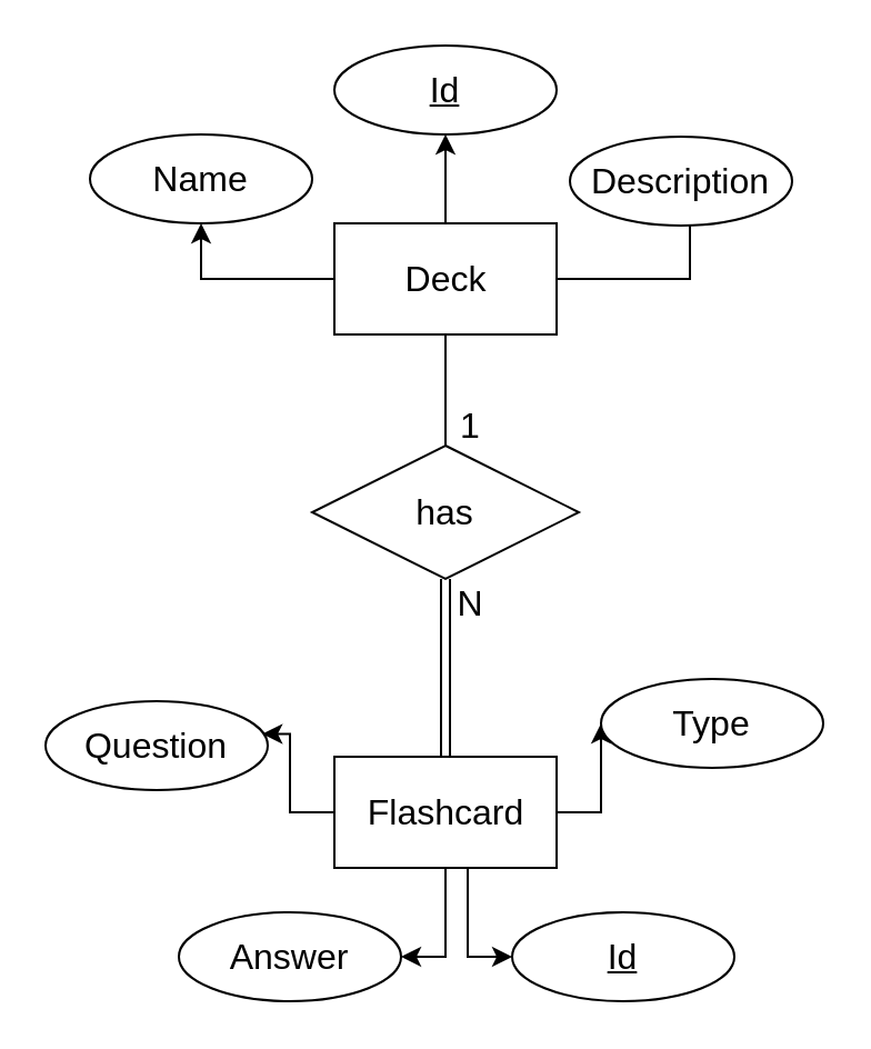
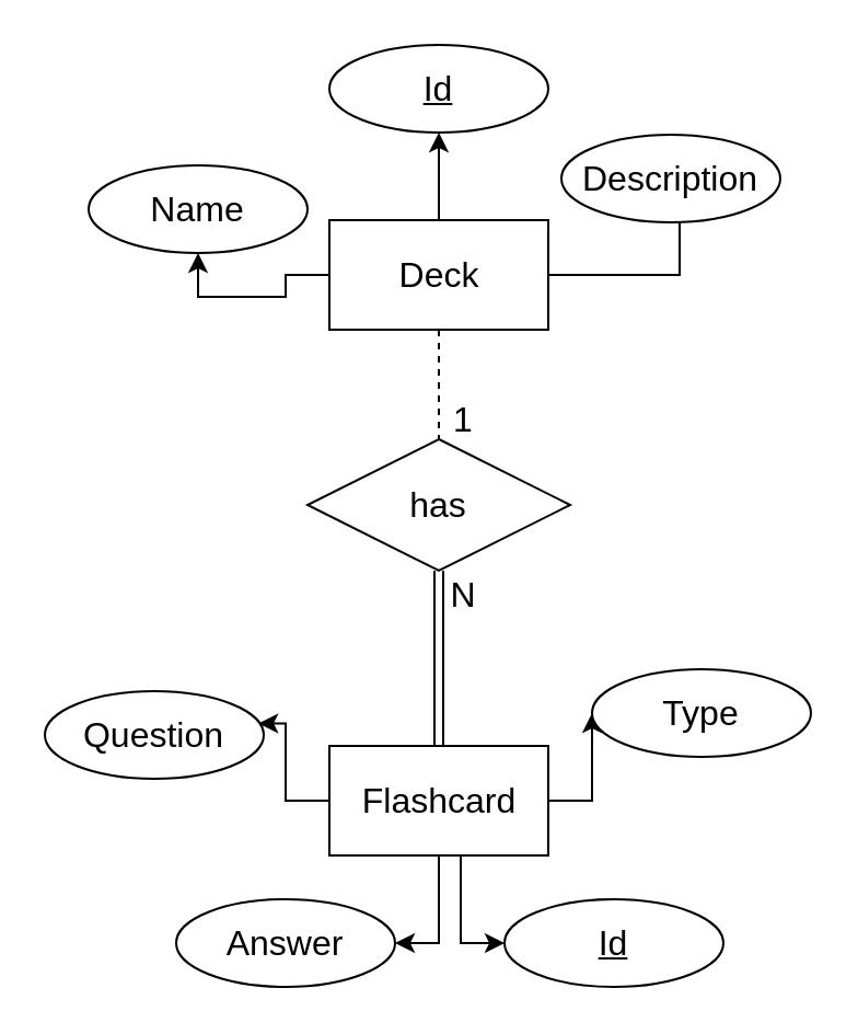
  <mxCell id="0" />
  <mxCell id="1" parent="0" />
- <mxCell id="2" style="edgeStyle=orthogonalEdgeStyle;rounded=0;orthogonalLoop=1;jettySize=auto;html=1;exitX=0.5;exitY=1;exitDx=0;exitDy=0;entryX=0.5;entryY=0;entryDx=0;entryDy=0;fontSize=16;strokeColor=default;endArrow=none;endFill=0;" edge="1" parent="1" source="7" target="15"><mxGeometry relative="1" as="geometry" /></mxCell>
+ <mxCell id="2" style="edgeStyle=orthogonalEdgeStyle;rounded=0;orthogonalLoop=1;jettySize=auto;html=1;exitX=0.5;exitY=1;exitDx=0;exitDy=0;entryX=0.5;entryY=0;entryDx=0;entryDy=0;fontSize=16;strokeColor=default;endArrow=none;endFill=0;dashed=1;" edge="1" parent="1" source="7" target="15"><mxGeometry relative="1" as="geometry" /></mxCell>
  <mxCell id="3" value="1" style="edgeLabel;html=1;align=center;verticalAlign=middle;resizable=0;points=[];fontSize=16;" vertex="1" connectable="0" parent="2"><mxGeometry x="0.368" y="1" relative="1" as="geometry"><mxPoint x="9" y="6" as="offset" /></mxGeometry></mxCell>
  <mxCell id="4" style="edgeStyle=orthogonalEdgeStyle;rounded=0;orthogonalLoop=1;jettySize=auto;html=1;entryX=0.5;entryY=1;entryDx=0;entryDy=0;strokeColor=default;fontSize=16;endArrow=classic;endFill=1;" edge="1" parent="1" source="7" target="16"><mxGeometry relative="1" as="geometry" /></mxCell>
  <mxCell id="5" style="edgeStyle=orthogonalEdgeStyle;rounded=0;orthogonalLoop=1;jettySize=auto;html=1;strokeColor=default;fontSize=16;endArrow=none;endFill=1;" edge="1" parent="1" source="7" target="17"><mxGeometry relative="1" as="geometry"><Array as="points"><mxPoint x="310" y="125" /></Array></mxGeometry></mxCell>
  <mxCell id="6" style="edgeStyle=orthogonalEdgeStyle;rounded=0;orthogonalLoop=1;jettySize=auto;html=1;entryX=0.5;entryY=1;entryDx=0;entryDy=0;strokeColor=default;fontSize=16;endArrow=classic;endFill=1;" edge="1" parent="1" source="7" target="18"><mxGeometry relative="1" as="geometry" /></mxCell>
  <mxCell id="7" value="&lt;font style=&quot;font-size: 16px;&quot;&gt;Deck&lt;/font&gt;" style="html=1;dashed=0;whitespace=wrap;" vertex="1" parent="1"><mxGeometry x="150" y="100" width="100" height="50" as="geometry" /></mxCell>
  <mxCell id="8" style="edgeStyle=orthogonalEdgeStyle;rounded=0;orthogonalLoop=1;jettySize=auto;html=1;exitX=0.75;exitY=1;exitDx=0;exitDy=0;entryX=0;entryY=0.5;entryDx=0;entryDy=0;strokeColor=default;fontSize=16;endArrow=classic;endFill=1;" edge="1" parent="1" source="12" target="20"><mxGeometry relative="1" as="geometry"><Array as="points"><mxPoint x="210" y="390" /><mxPoint x="210" y="430" /></Array></mxGeometry></mxCell>
  <mxCell id="9" style="edgeStyle=orthogonalEdgeStyle;rounded=0;orthogonalLoop=1;jettySize=auto;html=1;exitX=0.5;exitY=1;exitDx=0;exitDy=0;entryX=1;entryY=0.5;entryDx=0;entryDy=0;strokeColor=default;fontSize=16;endArrow=classic;endFill=1;" edge="1" parent="1" source="12" target="21"><mxGeometry relative="1" as="geometry"><Array as="points"><mxPoint x="200" y="430" /></Array></mxGeometry></mxCell>
  <mxCell id="10" style="edgeStyle=orthogonalEdgeStyle;rounded=0;orthogonalLoop=1;jettySize=auto;html=1;entryX=0.976;entryY=0.368;entryDx=0;entryDy=0;entryPerimeter=0;strokeColor=default;fontSize=16;endArrow=classic;endFill=1;" edge="1" parent="1" source="12" target="22"><mxGeometry relative="1" as="geometry" /></mxCell>
  <mxCell id="11" style="edgeStyle=orthogonalEdgeStyle;rounded=0;orthogonalLoop=1;jettySize=auto;html=1;entryX=0;entryY=0.5;entryDx=0;entryDy=0;strokeColor=default;fontSize=16;endArrow=classic;endFill=1;" edge="1" parent="1" source="12" target="19"><mxGeometry relative="1" as="geometry" /></mxCell>
  <mxCell id="12" value="&lt;font style=&quot;font-size: 16px;&quot;&gt;Flashcard&lt;/font&gt;" style="html=1;dashed=0;whitespace=wrap;" vertex="1" parent="1"><mxGeometry x="150" y="340" width="100" height="50" as="geometry" /></mxCell>
  <mxCell id="13" style="edgeStyle=orthogonalEdgeStyle;rounded=0;orthogonalLoop=1;jettySize=auto;html=1;strokeColor=default;fontSize=16;endArrow=none;endFill=0;shape=link;" edge="1" parent="1" source="15" target="12"><mxGeometry relative="1" as="geometry" /></mxCell>
  <mxCell id="14" value="N" style="edgeLabel;html=1;align=center;verticalAlign=middle;resizable=0;points=[];fontSize=16;" vertex="1" connectable="0" parent="13"><mxGeometry x="-0.889" relative="1" as="geometry"><mxPoint x="10" y="6" as="offset" /></mxGeometry></mxCell>
  <mxCell id="15" value="has" style="shape=rhombus;perimeter=rhombusPerimeter;whiteSpace=wrap;html=1;align=center;fontSize=16;" vertex="1" parent="1"><mxGeometry x="140" y="200" width="120" height="60" as="geometry" /></mxCell>
  <mxCell id="16" value="&lt;u&gt;Id&lt;/u&gt;" style="ellipse;whiteSpace=wrap;html=1;align=center;fontSize=16;" vertex="1" parent="1"><mxGeometry x="150" y="20" width="100" height="40" as="geometry" /></mxCell>
  <mxCell id="17" value="Description" style="ellipse;whiteSpace=wrap;html=1;align=center;fontSize=16;" vertex="1" parent="1"><mxGeometry x="256" y="61" width="100" height="40" as="geometry" /></mxCell>
- <mxCell id="18" value="Name" style="ellipse;whiteSpace=wrap;html=1;align=center;fontSize=16;" vertex="1" parent="1"><mxGeometry x="40" y="60" width="100" height="40" as="geometry" /></mxCell>
+ <mxCell id="18" value="Name" style="ellipse;whiteSpace=wrap;html=1;align=center;fontSize=16;" vertex="1" parent="1"><mxGeometry x="40" y="75" width="100" height="40" as="geometry" /></mxCell>
  <mxCell id="19" value="Type" style="ellipse;whiteSpace=wrap;html=1;align=center;fontSize=16;" vertex="1" parent="1"><mxGeometry x="270" y="305" width="100" height="40" as="geometry" /></mxCell>
  <mxCell id="20" value="&lt;u&gt;Id&lt;/u&gt;" style="ellipse;whiteSpace=wrap;html=1;align=center;fontSize=16;" vertex="1" parent="1"><mxGeometry x="230" y="410" width="100" height="40" as="geometry" /></mxCell>
  <mxCell id="21" value="Answer" style="ellipse;whiteSpace=wrap;html=1;align=center;fontSize=16;" vertex="1" parent="1"><mxGeometry x="80" y="410" width="100" height="40" as="geometry" /></mxCell>
  <mxCell id="22" value="Question" style="ellipse;whiteSpace=wrap;html=1;align=center;fontSize=16;" vertex="1" parent="1"><mxGeometry x="20" y="315" width="100" height="40" as="geometry" /></mxCell>
